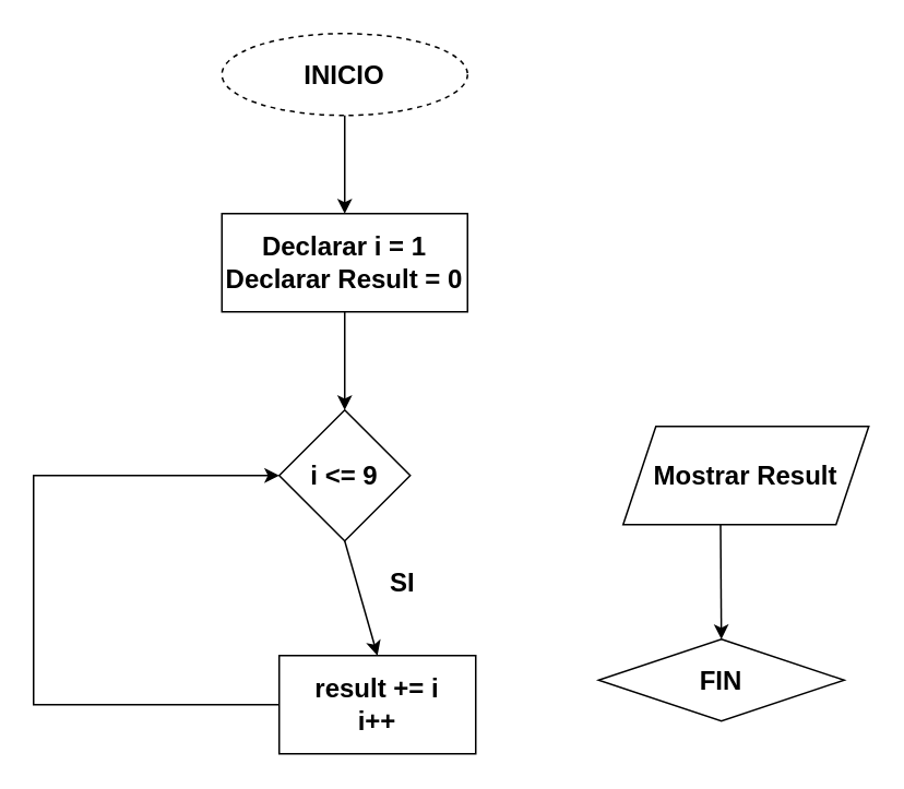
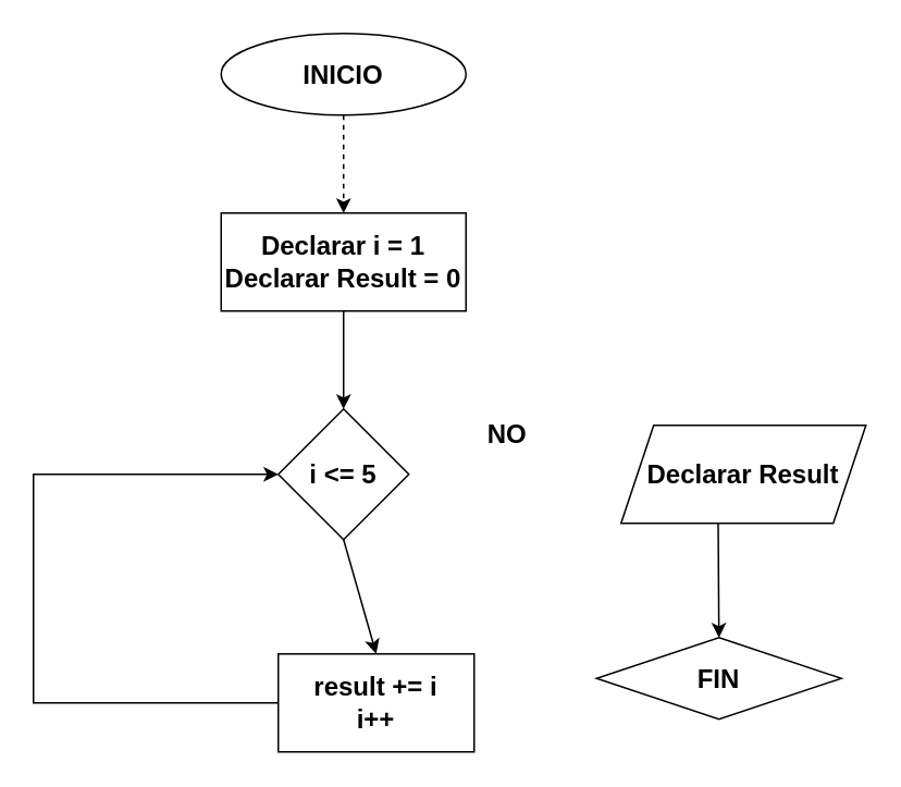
  <mxCell id="0" />
  <mxCell id="1" parent="0" />
- <mxCell id="2" value="&lt;b&gt;&lt;font style=&quot;font-size: 16px;&quot;&gt;INICIO&lt;/font&gt;&lt;/b&gt;" style="ellipse;whiteSpace=wrap;html=1;dashed=1;" vertex="1" parent="1"><mxGeometry x="135" y="20" width="150" height="50" as="geometry" /></mxCell>
+ <mxCell id="2" value="&lt;b&gt;&lt;font style=&quot;font-size: 16px;&quot;&gt;INICIO&lt;/font&gt;&lt;/b&gt;" style="ellipse;whiteSpace=wrap;html=1;" vertex="1" parent="1"><mxGeometry x="135" y="20" width="150" height="50" as="geometry" /></mxCell>
  <mxCell id="3" value="&lt;font style=&quot;font-size: 16px;&quot;&gt;&lt;b&gt;FIN&lt;/b&gt;&lt;/font&gt;" style="rhombus;whiteSpace=wrap;html=1;" vertex="1" parent="1"><mxGeometry x="365" y="390" width="150" height="50" as="geometry" /></mxCell>
  <mxCell id="4" value="&lt;font style=&quot;font-size: 16px;&quot;&gt;&lt;b&gt;Declarar i = 1&lt;/b&gt;&lt;/font&gt;&lt;div style=&quot;font-size: 16px;&quot;&gt;&lt;font style=&quot;font-size: 16px;&quot;&gt;&lt;b&gt;Declarar Result = 0&lt;/b&gt;&lt;/font&gt;&lt;/div&gt;" style="rounded=0;whiteSpace=wrap;html=1;" vertex="1" parent="1"><mxGeometry x="135" y="130" width="150" height="60" as="geometry" /></mxCell>
- <mxCell id="5" value="&lt;b&gt;&lt;font style=&quot;font-size: 16px;&quot;&gt;i &amp;lt;= 9&lt;/font&gt;&lt;/b&gt;" style="rhombus;whiteSpace=wrap;html=1;" vertex="1" parent="1"><mxGeometry x="170" y="250" width="80" height="80" as="geometry" /></mxCell>
+ <mxCell id="5" value="&lt;b&gt;&lt;font style=&quot;font-size: 16px;&quot;&gt;i &amp;lt;= 5&lt;/font&gt;&lt;/b&gt;" style="rhombus;whiteSpace=wrap;html=1;" vertex="1" parent="1"><mxGeometry x="170" y="250" width="80" height="80" as="geometry" /></mxCell>
  <mxCell id="6" value="&lt;span style=&quot;font-size: 16px;&quot;&gt;&lt;font style=&quot;font-size: 16px;&quot;&gt;&lt;b&gt;result += i&lt;/b&gt;&lt;/font&gt;&lt;/span&gt;&lt;div style=&quot;font-size: 16px;&quot;&gt;&lt;font style=&quot;font-size: 16px;&quot;&gt;&lt;b&gt;i++&lt;/b&gt;&lt;/font&gt;&lt;/div&gt;" style="rounded=0;whiteSpace=wrap;html=1;" vertex="1" parent="1"><mxGeometry x="170" y="400" width="120" height="60" as="geometry" /></mxCell>
- <mxCell id="7" value="&lt;font style=&quot;font-size: 16px;&quot;&gt;&lt;b&gt;Mostrar Result&lt;/b&gt;&lt;/font&gt;" style="shape=parallelogram;perimeter=parallelogramPerimeter;whiteSpace=wrap;html=1;fixedSize=1;" vertex="1" parent="1"><mxGeometry x="380" y="260" width="150" height="60" as="geometry" /></mxCell>
- <mxCell id="8" value="" style="endArrow=classic;html=1;rounded=0;exitX=0.5;exitY=1;exitDx=0;exitDy=0;entryX=0.5;entryY=0;entryDx=0;entryDy=0;" edge="1" parent="1" source="2" target="4"><mxGeometry width="50" height="50" relative="1" as="geometry"><mxPoint x="210" y="390" as="sourcePoint" /><mxPoint x="260" y="340" as="targetPoint" /></mxGeometry></mxCell>
+ <mxCell id="7" value="&lt;font style=&quot;font-size: 16px;&quot;&gt;&lt;b&gt;Declarar Result&lt;/b&gt;&lt;/font&gt;" style="shape=parallelogram;perimeter=parallelogramPerimeter;whiteSpace=wrap;html=1;fixedSize=1;" vertex="1" parent="1"><mxGeometry x="380" y="260" width="150" height="60" as="geometry" /></mxCell>
+ <mxCell id="8" value="" style="endArrow=classic;html=1;rounded=0;exitX=0.5;exitY=1;exitDx=0;exitDy=0;entryX=0.5;entryY=0;entryDx=0;entryDy=0;dashed=1;" edge="1" parent="1" source="2" target="4"><mxGeometry width="50" height="50" relative="1" as="geometry"><mxPoint x="210" y="390" as="sourcePoint" /><mxPoint x="260" y="340" as="targetPoint" /></mxGeometry></mxCell>
  <mxCell id="9" value="" style="endArrow=classic;html=1;rounded=0;entryX=0.5;entryY=0;entryDx=0;entryDy=0;" edge="1" parent="1" target="5"><mxGeometry width="50" height="50" relative="1" as="geometry"><mxPoint x="210" y="190" as="sourcePoint" /><mxPoint x="220" y="140" as="targetPoint" /></mxGeometry></mxCell>
  <mxCell id="10" value="" style="endArrow=classic;html=1;rounded=0;entryX=0.5;entryY=0;entryDx=0;entryDy=0;" edge="1" parent="1" target="6"><mxGeometry width="50" height="50" relative="1" as="geometry"><mxPoint x="210" y="330" as="sourcePoint" /><mxPoint x="220" y="260" as="targetPoint" /></mxGeometry></mxCell>
  <mxCell id="11" value="" style="endArrow=classic;html=1;rounded=0;entryX=0;entryY=0.5;entryDx=0;entryDy=0;exitX=0;exitY=0.5;exitDx=0;exitDy=0;" edge="1" parent="1" source="6" target="5"><mxGeometry width="50" height="50" relative="1" as="geometry"><mxPoint x="220" y="340" as="sourcePoint" /><mxPoint x="220" y="410" as="targetPoint" /><Array as="points"><mxPoint x="20" y="430" /><mxPoint x="20" y="290" /></Array></mxGeometry></mxCell>
  <mxCell id="12" value="" style="endArrow=classic;html=1;rounded=0;entryX=0.5;entryY=0;entryDx=0;entryDy=0;" edge="1" parent="1" target="3"><mxGeometry width="50" height="50" relative="1" as="geometry"><mxPoint x="439.5" y="320" as="sourcePoint" /><mxPoint x="439.5" y="390" as="targetPoint" /></mxGeometry></mxCell>
- <mxCell id="14" value="&lt;b&gt;&lt;font style=&quot;font-size: 16px;&quot;&gt;SI&lt;/font&gt;&lt;/b&gt;" style="text;html=1;align=center;verticalAlign=middle;resizable=0;points=[];autosize=1;strokeColor=none;fillColor=none;" vertex="1" parent="1"><mxGeometry x="225" y="340" width="40" height="30" as="geometry" /></mxCell>
+ <mxCell id="13" value="&lt;b&gt;&lt;font style=&quot;font-size: 16px;&quot;&gt;NO&lt;/font&gt;&lt;/b&gt;" style="text;html=1;align=center;verticalAlign=middle;resizable=0;points=[];autosize=1;strokeColor=none;fillColor=none;" vertex="1" parent="1"><mxGeometry x="285" y="250" width="50" height="30" as="geometry" /></mxCell>
